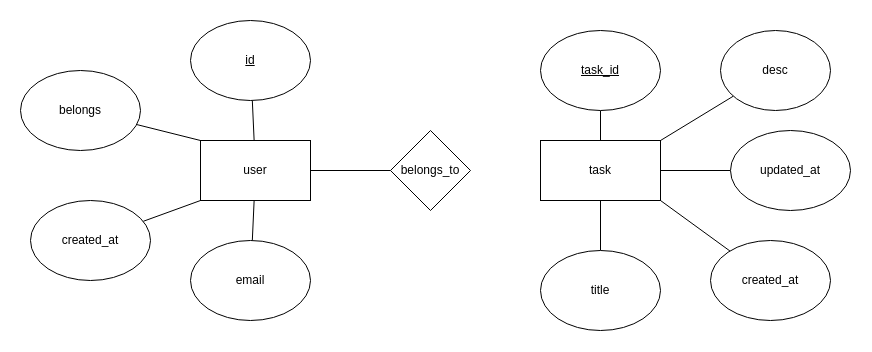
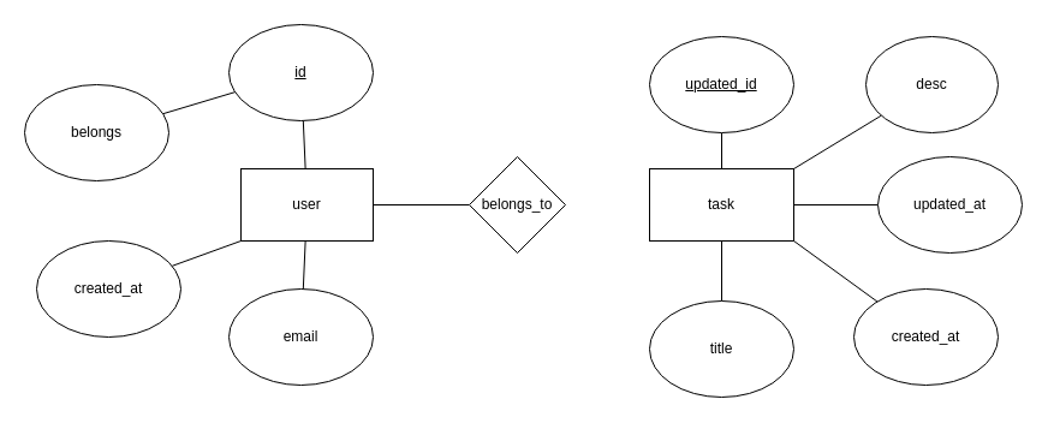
  <mxCell id="0" />
  <mxCell id="1" parent="0" />
  <mxCell id="2" value="" style="edgeStyle=none;html=1;endArrow=none;endFill=0;" edge="1" parent="1" source="5" target="7"><mxGeometry relative="1" as="geometry" /></mxCell>
  <mxCell id="3" value="" style="edgeStyle=none;html=1;endArrow=none;endFill=0;" edge="1" parent="1" source="5" target="10"><mxGeometry relative="1" as="geometry" /></mxCell>
  <mxCell id="4" style="edgeStyle=none;html=1;endArrow=none;endFill=0;" edge="1" parent="1" source="5" target="23"><mxGeometry relative="1" as="geometry" /></mxCell>
  <mxCell id="5" value="user" style="rounded=0;whiteSpace=wrap;html=1;" vertex="1" parent="1"><mxGeometry x="200" y="140" width="110" height="60" as="geometry" /></mxCell>
  <mxCell id="6" value="task" style="rounded=0;whiteSpace=wrap;html=1;" vertex="1" parent="1"><mxGeometry x="540" y="140" width="120" height="60" as="geometry" /></mxCell>
  <mxCell id="7" value="id" style="ellipse;whiteSpace=wrap;html=1;fontStyle=4" vertex="1" parent="1"><mxGeometry x="190" y="20" width="120" height="80" as="geometry" /></mxCell>
  <mxCell id="8" value="" style="edgeStyle=none;html=1;endArrow=none;endFill=0;" edge="1" parent="1" source="9" target="6"><mxGeometry relative="1" as="geometry" /></mxCell>
- <mxCell id="9" value="task_id" style="ellipse;whiteSpace=wrap;html=1;fontStyle=4" vertex="1" parent="1"><mxGeometry x="540" y="30" width="120" height="80" as="geometry" /></mxCell>
+ <mxCell id="9" value="updated_id" style="ellipse;whiteSpace=wrap;html=1;fontStyle=4" vertex="1" parent="1"><mxGeometry x="540" y="30" width="120" height="80" as="geometry" /></mxCell>
  <mxCell id="10" value="email" style="ellipse;whiteSpace=wrap;html=1;" vertex="1" parent="1"><mxGeometry x="190" y="240" width="120" height="80" as="geometry" /></mxCell>
- <mxCell id="11" value="" style="edgeStyle=none;html=1;entryX=0;entryY=0;entryDx=0;entryDy=0;endArrow=none;endFill=0;" edge="1" parent="1" source="12" target="5"><mxGeometry relative="1" as="geometry"><mxPoint x="180" y="140" as="targetPoint" /></mxGeometry></mxCell>
+ <mxCell id="11" value="" style="edgeStyle=none;html=1;endArrow=none;endFill=0;" edge="1" parent="1" source="12" target="7"><mxGeometry relative="1" as="geometry"><mxPoint x="180" y="140" as="targetPoint" /></mxGeometry></mxCell>
  <mxCell id="12" value="belongs" style="ellipse;whiteSpace=wrap;html=1;" vertex="1" parent="1"><mxGeometry x="20" y="70" width="120" height="80" as="geometry" /></mxCell>
  <mxCell id="13" style="edgeStyle=none;html=1;entryX=0;entryY=1;entryDx=0;entryDy=0;endArrow=none;endFill=0;" edge="1" parent="1" source="14" target="5"><mxGeometry relative="1" as="geometry" /></mxCell>
  <mxCell id="14" value="created_at" style="ellipse;whiteSpace=wrap;html=1;" vertex="1" parent="1"><mxGeometry x="30" y="200" width="120" height="80" as="geometry" /></mxCell>
  <mxCell id="15" value="" style="edgeStyle=none;html=1;endArrow=none;endFill=0;" edge="1" parent="1" source="16" target="6"><mxGeometry relative="1" as="geometry" /></mxCell>
  <mxCell id="16" value="title" style="ellipse;whiteSpace=wrap;html=1;" vertex="1" parent="1"><mxGeometry x="540" y="250" width="120" height="80" as="geometry" /></mxCell>
  <mxCell id="17" style="edgeStyle=none;html=1;entryX=1;entryY=0;entryDx=0;entryDy=0;endArrow=none;endFill=0;" edge="1" parent="1" source="18" target="6"><mxGeometry relative="1" as="geometry" /></mxCell>
  <mxCell id="18" value="desc" style="ellipse;whiteSpace=wrap;html=1;" vertex="1" parent="1"><mxGeometry x="720" y="30" width="110" height="80" as="geometry" /></mxCell>
  <mxCell id="19" style="edgeStyle=none;html=1;entryX=1;entryY=1;entryDx=0;entryDy=0;endArrow=none;endFill=0;" edge="1" parent="1" source="20" target="6"><mxGeometry relative="1" as="geometry" /></mxCell>
  <mxCell id="20" value="created_at" style="ellipse;whiteSpace=wrap;html=1;" vertex="1" parent="1"><mxGeometry x="710" y="240" width="120" height="80" as="geometry" /></mxCell>
  <mxCell id="21" value="" style="edgeStyle=none;html=1;endArrow=none;endFill=0;" edge="1" parent="1" source="22" target="6"><mxGeometry relative="1" as="geometry" /></mxCell>
  <mxCell id="22" value="updated_at" style="ellipse;whiteSpace=wrap;html=1;" vertex="1" parent="1"><mxGeometry x="730" y="130" width="120" height="80" as="geometry" /></mxCell>
  <mxCell id="23" value="belongs_to" style="rhombus;whiteSpace=wrap;html=1;" vertex="1" parent="1"><mxGeometry x="390" y="130" width="80" height="80" as="geometry" /></mxCell>
